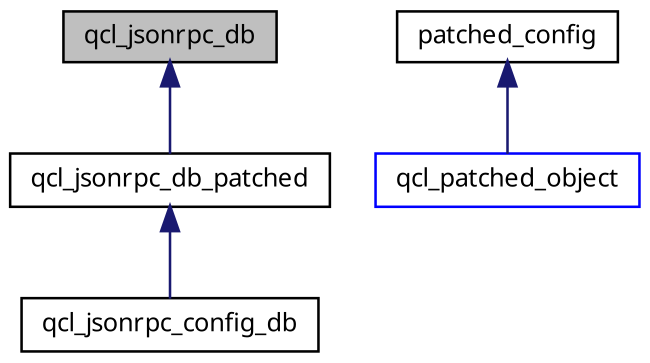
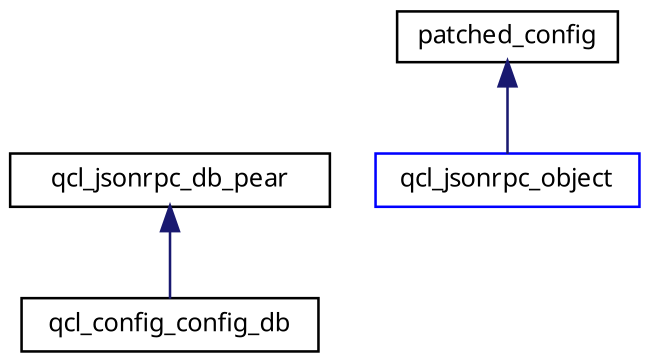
  digraph {
    node [color=black fillcolor=white fontname="FreeSans.ttf" fontsize=10 shape=record style=filled]
    edge [color=midnightblue dir=back fontname="FreeSans.ttf" fontsize=10 labelfontname="FreeSans.ttf" labelfontsize=10 style=solid]
-   n1 [fillcolor=grey75 fontcolor=black height=0.2 label=qcl_jsonrpc_db width=0.4]
-   n2 [height=0.2 label=qcl_jsonrpc_db_patched width=0.4]
-   n3 [height=0.2 label=qcl_jsonrpc_config_db width=0.4]
-   n4 [color=blue height=0.2 label=qcl_patched_object width=0.4]
+   n2 [height=0.2 label=qcl_jsonrpc_db_pear width=0.4]
+   n3 [height=0.2 label=qcl_config_config_db width=0.4]
+   n4 [color=blue height=0.2 label=qcl_jsonrpc_object width=0.4]
    n5 [height=0.2 label=patched_config width=0.4]
-   n1 -> n2
    n2 -> n3
    n5 -> n4
  }
